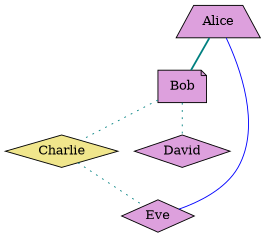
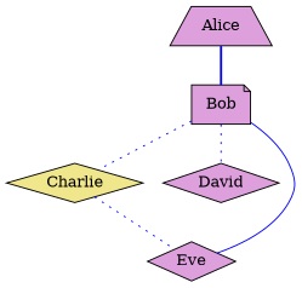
  strict graph {
    node [fillcolor=plum shape=diamond style=filled]
    edge [color=blue style=dotted]
    n1 [label=Alice shape=trapezium]
    n2 [label=Bob shape=note]
    n3 [fillcolor=khaki label=Charlie]
    n4 [label=David]
    n5 [label=Eve]
-   n1 -- n2 [color=teal style=bold]
-   n2 -- n3 [color=teal]
-   n2 -- n4 [color=teal]
-   n1 -- n5 [style=solid]
-   n3 -- n5 [color=teal]
+   n1 -- n2 [style=bold]
+   n2 -- n3
+   n2 -- n4
+   n2 -- n5 [style=solid]
+   n3 -- n5
  }
